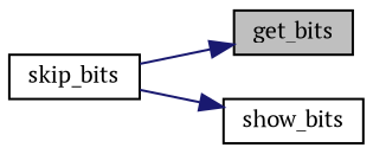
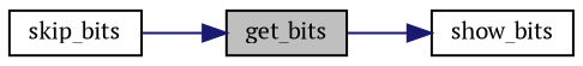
  digraph {
    fontname="PT Serif"
    rankdir=LR
    node [color=black fontname="PT Serif" fontsize=10 shape=record]
    edge [color=midnightblue fontname="PT Serif" fontsize=10 labelfontname=Helvetica labelfontsize=10 style=solid]
    n1 [fillcolor=grey75 fontcolor=black height=0.2 label=get_bits style=filled width=0.4]
    n2 [height=0.2 label=show_bits width=0.4]
    n3 [height=0.2 label=skip_bits width=0.4]
-   n3 -> n2
+   n1 -> n2
    n3 -> n1
  }
